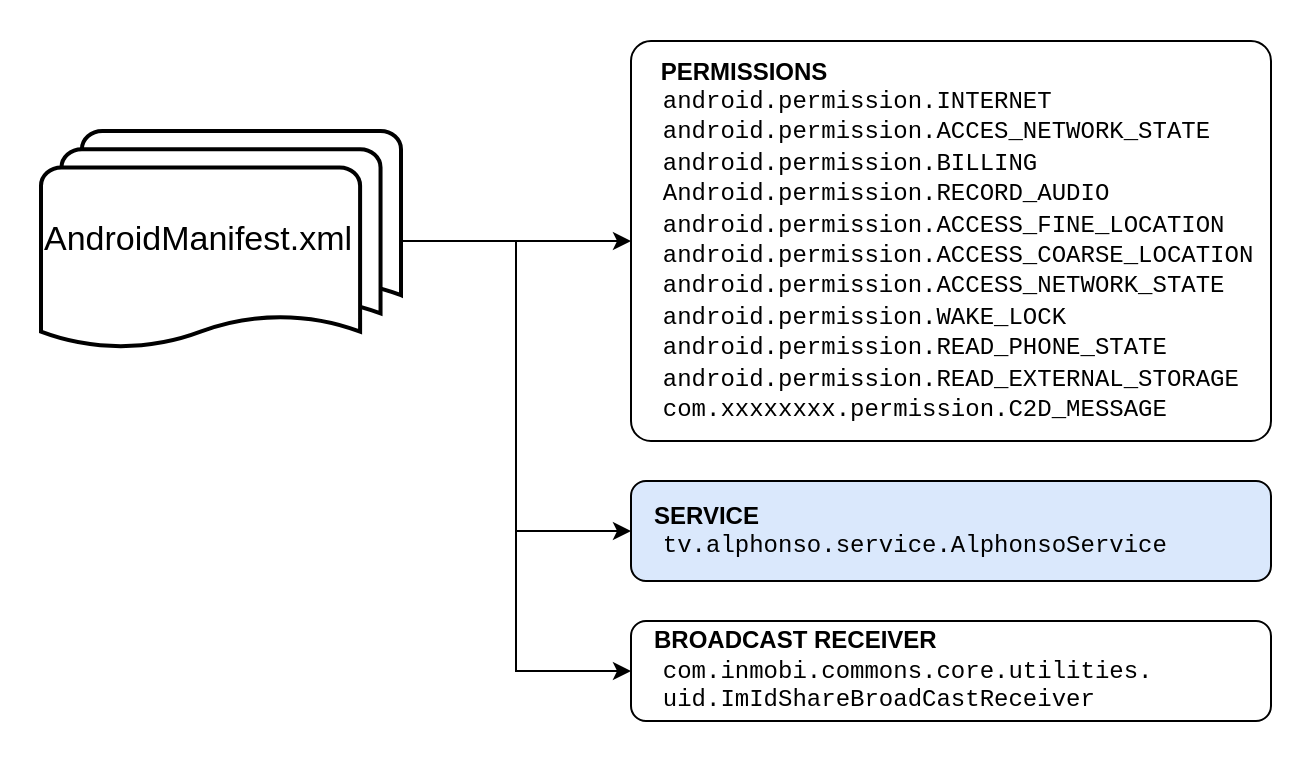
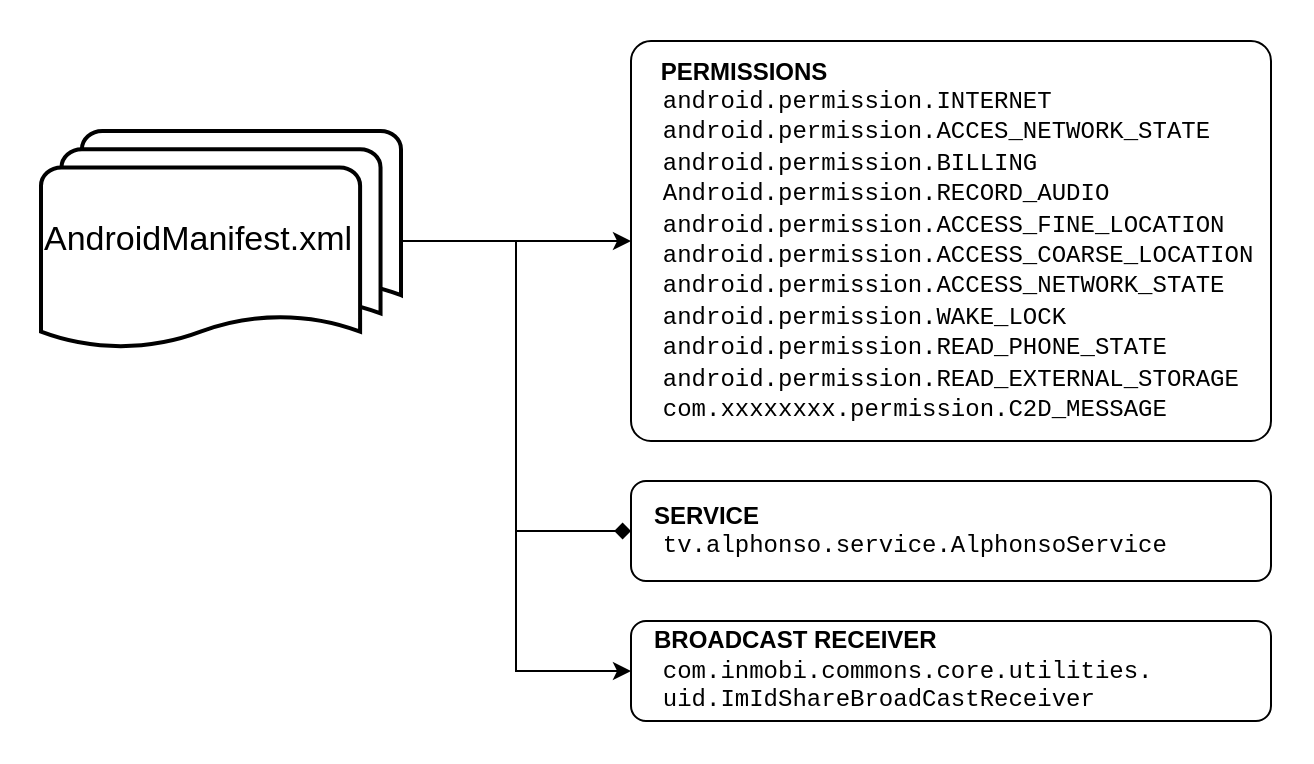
  <mxCell id="0" />
  <mxCell id="1" parent="0" />
- <mxCell id="2" value="&lt;div&gt;&lt;span&gt;&lt;b&gt;&amp;nbsp; &amp;nbsp;SERVICE&lt;/b&gt;&lt;/span&gt;&lt;/div&gt;&lt;font face=&quot;Courier New&quot;&gt;&amp;nbsp; tv.alphonso.service.AlphonsoService&lt;/font&gt;" style="rounded=1;whiteSpace=wrap;html=1;align=left;fillColor=#dae8fc;" vertex="1" parent="1"><mxGeometry x="315" y="240" width="320" height="50" as="geometry" /></mxCell>
+ <mxCell id="2" value="&lt;div&gt;&lt;span&gt;&lt;b&gt;&amp;nbsp; &amp;nbsp;SERVICE&lt;/b&gt;&lt;/span&gt;&lt;/div&gt;&lt;font face=&quot;Courier New&quot;&gt;&amp;nbsp; tv.alphonso.service.AlphonsoService&lt;/font&gt;" style="rounded=1;whiteSpace=wrap;html=1;align=left;" vertex="1" parent="1"><mxGeometry x="315" y="240" width="320" height="50" as="geometry" /></mxCell>
  <mxCell id="3" value="&lt;div&gt;&lt;b&gt;&amp;nbsp; &amp;nbsp;BROADCAST RECEIVER&lt;/b&gt;&lt;/div&gt;&lt;font face=&quot;Courier New&quot;&gt;&amp;nbsp; com.inmobi.commons.core.utilities.&lt;br&gt;&lt;div&gt;&lt;span&gt;&amp;nbsp; uid.ImIdShareBroadCastReceiver&lt;/span&gt;&lt;/div&gt;&lt;/font&gt;" style="rounded=1;whiteSpace=wrap;html=1;align=left;" vertex="1" parent="1"><mxGeometry x="315" y="310" width="320" height="50" as="geometry" /></mxCell>
  <mxCell id="4" value="&lt;div&gt;&lt;span&gt;&lt;b&gt;&amp;nbsp; &amp;nbsp; PERMISSIONS&lt;/b&gt;&lt;/span&gt;&lt;/div&gt;&lt;div&gt;&lt;span&gt;&lt;font face=&quot;Courier New&quot;&gt;&amp;nbsp; android.permission.INTERNET&lt;/font&gt;&lt;/span&gt;&lt;/div&gt;&lt;div&gt;&lt;span&gt;&lt;font face=&quot;Courier New&quot;&gt;&amp;nbsp; android.permission.ACCES_NETWORK_STATE&lt;/font&gt;&lt;/span&gt;&lt;/div&gt;&lt;div&gt;&lt;span&gt;&lt;font face=&quot;Courier New&quot;&gt;&amp;nbsp; android.permission.BILLING&lt;/font&gt;&lt;/span&gt;&lt;/div&gt;&lt;div&gt;&lt;span&gt;&lt;font face=&quot;Courier New&quot;&gt;&amp;nbsp; Android.permission.RECORD_AUDIO&lt;/font&gt;&lt;/span&gt;&lt;/div&gt;&lt;div&gt;&lt;span&gt;&lt;font face=&quot;Courier New&quot;&gt;&amp;nbsp; android.permission.ACCESS_FINE_LOCATION&lt;/font&gt;&lt;/span&gt;&lt;/div&gt;&lt;div&gt;&lt;span&gt;&lt;font face=&quot;Courier New&quot;&gt;&amp;nbsp; android.permission.ACCESS_COARSE_LOCATION&lt;/font&gt;&lt;/span&gt;&lt;/div&gt;&lt;div&gt;&lt;span&gt;&lt;font face=&quot;Courier New&quot;&gt;&amp;nbsp; android.permission.ACCESS_NETWORK_STATE&lt;/font&gt;&lt;/span&gt;&lt;/div&gt;&lt;div&gt;&lt;span&gt;&lt;font face=&quot;Courier New&quot;&gt;&amp;nbsp; android.permission.WAKE_LOCK&lt;/font&gt;&lt;/span&gt;&lt;/div&gt;&lt;div&gt;&lt;span&gt;&lt;font face=&quot;Courier New&quot;&gt;&amp;nbsp; android.permission.READ_PHONE_STATE&lt;/font&gt;&lt;/span&gt;&lt;/div&gt;&lt;div&gt;&lt;span&gt;&lt;font face=&quot;Courier New&quot;&gt;&amp;nbsp; android.permission.READ_EXTERNAL_STORAGE&lt;/font&gt;&lt;/span&gt;&lt;/div&gt;&lt;div&gt;&lt;font face=&quot;Courier New&quot;&gt;&amp;nbsp; com.xxxxxxxx.permission.C2D_MESSAGE&lt;/font&gt;&lt;br&gt;&lt;/div&gt;" style="rounded=1;whiteSpace=wrap;html=1;align=left;arcSize=5;" vertex="1" parent="1"><mxGeometry x="315" y="20" width="320" height="200" as="geometry" /></mxCell>
  <mxCell id="5" style="edgeStyle=orthogonalEdgeStyle;rounded=0;orthogonalLoop=1;jettySize=auto;html=1;exitX=1;exitY=0.5;exitDx=0;exitDy=0;exitPerimeter=0;" edge="1" parent="1" source="8" target="4"><mxGeometry relative="1" as="geometry" /></mxCell>
- <mxCell id="6" style="edgeStyle=orthogonalEdgeStyle;rounded=0;orthogonalLoop=1;jettySize=auto;html=1;exitX=1;exitY=0.5;exitDx=0;exitDy=0;exitPerimeter=0;entryX=0;entryY=0.5;entryDx=0;entryDy=0;" edge="1" parent="1" source="8" target="2"><mxGeometry relative="1" as="geometry" /></mxCell>
+ <mxCell id="6" style="edgeStyle=orthogonalEdgeStyle;rounded=0;orthogonalLoop=1;jettySize=auto;html=1;exitX=1;exitY=0.5;exitDx=0;exitDy=0;exitPerimeter=0;entryX=0;entryY=0.5;entryDx=0;entryDy=0;endArrow=diamond;" edge="1" parent="1" source="8" target="2"><mxGeometry relative="1" as="geometry" /></mxCell>
  <mxCell id="7" style="edgeStyle=orthogonalEdgeStyle;rounded=0;orthogonalLoop=1;jettySize=auto;html=1;exitX=1;exitY=0.5;exitDx=0;exitDy=0;exitPerimeter=0;entryX=0;entryY=0.5;entryDx=0;entryDy=0;" edge="1" parent="1" source="8" target="3"><mxGeometry relative="1" as="geometry" /></mxCell>
  <mxCell id="8" value="&lt;font style=&quot;font-size: 17px&quot;&gt;AndroidManifest.xml&lt;/font&gt;" style="strokeWidth=2;html=1;shape=mxgraph.flowchart.multi-document;whiteSpace=wrap;align=left;" vertex="1" parent="1"><mxGeometry x="20" y="65" width="180" height="110" as="geometry" /></mxCell>
